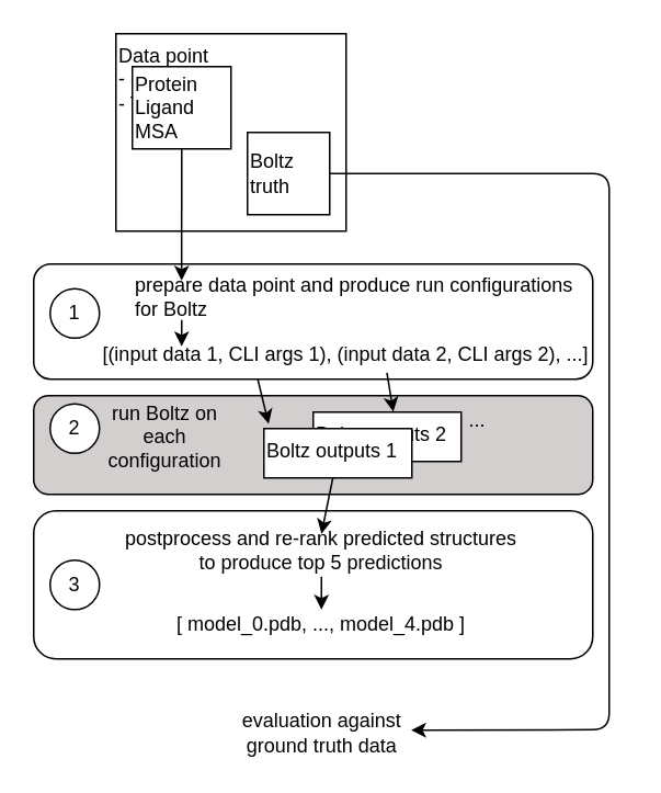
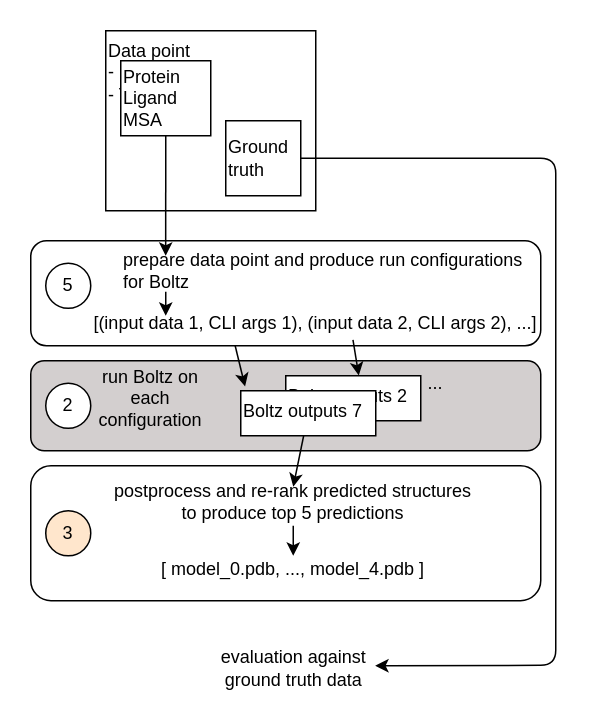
  <mxCell id="0" />
  <mxCell id="1" parent="0" />
  <mxCell id="2" value="" style="rounded=1;whiteSpace=wrap;html=1;" vertex="1" parent="1"><mxGeometry x="20" y="310" width="340" height="90" as="geometry" /></mxCell>
  <mxCell id="3" value="" style="rounded=1;html=1;whiteSpace=wrap;labelBackgroundColor=default;fillColor=#d3cfcf;" vertex="1" parent="1"><mxGeometry x="20" y="240" width="340" height="60" as="geometry" /></mxCell>
  <mxCell id="4" value="" style="rounded=1;whiteSpace=wrap;html=1;" vertex="1" parent="1"><mxGeometry x="20" y="160" width="340" height="70" as="geometry" /></mxCell>
  <mxCell id="5" value="&lt;font&gt;Data point&lt;/font&gt;&lt;div&gt;&lt;font&gt;- ID&lt;/font&gt;&lt;/div&gt;&lt;div style=&quot;padding-top: 0px; padding-right: 0px;&quot;&gt;&lt;font&gt;- Task type&lt;br&gt;&lt;/font&gt;&lt;div style=&quot;padding-top: 0px;&quot;&gt;&lt;br&gt;&lt;/div&gt;&lt;/div&gt;" style="rounded=0;whiteSpace=wrap;html=1;align=left;verticalAlign=top;" parent="1" vertex="1"><mxGeometry x="70" y="20" width="140" height="120" as="geometry" /></mxCell>
  <mxCell id="6" value="&lt;div style=&quot;padding-top: 0px; padding-right: 0px;&quot;&gt;&lt;div style=&quot;padding-top: 0px;&quot;&gt;Boltz outputs 2&lt;br&gt;&lt;/div&gt;&lt;/div&gt;" style="rounded=0;whiteSpace=wrap;html=1;align=left;verticalAlign=top;" parent="1" vertex="1"><mxGeometry x="190" y="250" width="90" height="30" as="geometry" /></mxCell>
  <mxCell id="7" style="edgeStyle=none;html=1;entryX=0.5;entryY=0;entryDx=0;entryDy=0;" parent="1" source="8" target="20" edge="1"><mxGeometry relative="1" as="geometry" /></mxCell>
- <mxCell id="8" value="&lt;div style=&quot;padding-top: 0px; padding-right: 0px;&quot;&gt;&lt;div style=&quot;padding-top: 0px;&quot;&gt;Boltz outputs 1&lt;/div&gt;&lt;/div&gt;" style="rounded=0;whiteSpace=wrap;html=1;align=left;verticalAlign=top;" parent="1" vertex="1"><mxGeometry x="160" y="260" width="90" height="30" as="geometry" /></mxCell>
+ <mxCell id="8" value="&lt;div style=&quot;padding-top: 0px; padding-right: 0px;&quot;&gt;&lt;div style=&quot;padding-top: 0px;&quot;&gt;Boltz outputs 7&lt;/div&gt;&lt;/div&gt;" style="rounded=0;whiteSpace=wrap;html=1;align=left;verticalAlign=top;" parent="1" vertex="1"><mxGeometry x="160" y="260" width="90" height="30" as="geometry" /></mxCell>
  <mxCell id="9" style="edgeStyle=none;html=1;entryX=0.111;entryY=0;entryDx=0;entryDy=0;entryPerimeter=0;" parent="1" source="10" target="13" edge="1"><mxGeometry relative="1" as="geometry" /></mxCell>
  <mxCell id="10" value="&lt;font&gt;Protein&lt;/font&gt;&lt;div&gt;&lt;font&gt;Ligand&lt;/font&gt;&lt;/div&gt;&lt;div&gt;&lt;font&gt;MSA&lt;/font&gt;&lt;/div&gt;" style="rounded=0;whiteSpace=wrap;html=1;align=left;fontColor=default;" parent="1" vertex="1"><mxGeometry x="80" y="40" width="60" height="50" as="geometry" /></mxCell>
  <mxCell id="11" style="edgeStyle=none;html=1;entryX=1.02;entryY=0.445;entryDx=0;entryDy=0;entryPerimeter=0;" parent="1" source="12" target="22" edge="1"><mxGeometry relative="1" as="geometry"><Array as="points"><mxPoint x="370" y="105" /><mxPoint x="370" y="443" /></Array></mxGeometry></mxCell>
- <mxCell id="12" value="&lt;font&gt;Boltz truth&lt;/font&gt;" style="rounded=0;whiteSpace=wrap;html=1;align=left;" parent="1" vertex="1"><mxGeometry x="150" y="80" width="50" height="50" as="geometry" /></mxCell>
+ <mxCell id="12" value="&lt;font&gt;Ground truth&lt;/font&gt;" style="rounded=0;whiteSpace=wrap;html=1;align=left;" parent="1" vertex="1"><mxGeometry x="150" y="80" width="50" height="50" as="geometry" /></mxCell>
  <mxCell id="13" value="&lt;font style=&quot;color: light-dark(rgb(0, 0, 0), rgb(204, 0, 102));&quot;&gt;prepare data point and produce run configurations for Boltz&lt;/font&gt;" style="text;html=1;align=left;verticalAlign=middle;whiteSpace=wrap;rounded=0;" parent="1" vertex="1"><mxGeometry x="80" y="170" width="270" height="20" as="geometry" /></mxCell>
  <mxCell id="14" value="&lt;font style=&quot;color: light-dark(rgb(0, 0, 0), rgb(255, 255, 255));&quot;&gt;[(input data 1, CLI args 1), (input data 2, CLI args 2), ...]&lt;/font&gt;" style="text;html=1;align=center;verticalAlign=middle;whiteSpace=wrap;rounded=0;" parent="1" vertex="1"><mxGeometry x="40" y="200" width="340" height="30" as="geometry" /></mxCell>
  <mxCell id="15" style="edgeStyle=none;html=1;" parent="1" edge="1"><mxGeometry relative="1" as="geometry"><mxPoint x="110" y="194" as="sourcePoint" /><mxPoint x="110" y="210" as="targetPoint" /></mxGeometry></mxCell>
  <mxCell id="16" value="..." style="text;html=1;align=center;verticalAlign=middle;whiteSpace=wrap;rounded=0;" parent="1" vertex="1"><mxGeometry x="260" y="240" width="60" height="30" as="geometry" /></mxCell>
  <mxCell id="17" value="" style="endArrow=classic;html=1;exitX=0.342;exitY=1;exitDx=0;exitDy=0;entryX=0.032;entryY=-0.094;entryDx=0;entryDy=0;exitPerimeter=0;entryPerimeter=0;" parent="1" source="14" target="8" edge="1"><mxGeometry width="50" height="50" relative="1" as="geometry"><mxPoint x="270" y="200" as="sourcePoint" /><mxPoint x="320" y="150" as="targetPoint" /></mxGeometry></mxCell>
  <mxCell id="18" value="" style="endArrow=classic;html=1;exitX=0.573;exitY=0.867;exitDx=0;exitDy=0;entryX=0.541;entryY=-0.004;entryDx=0;entryDy=0;exitPerimeter=0;entryPerimeter=0;" parent="1" source="14" target="6" edge="1"><mxGeometry width="50" height="50" relative="1" as="geometry"><mxPoint x="143" y="230" as="sourcePoint" /><mxPoint x="190" y="260" as="targetPoint" /></mxGeometry></mxCell>
  <mxCell id="19" style="edgeStyle=none;html=1;" parent="1" edge="1"><mxGeometry relative="1" as="geometry"><mxPoint x="195" y="350" as="sourcePoint" /><mxPoint x="195" y="370" as="targetPoint" /></mxGeometry></mxCell>
  <mxCell id="20" value="&lt;font style=&quot;color: light-dark(rgb(0, 0, 0), rgb(204, 0, 102));&quot;&gt;postprocess and re-rank predicted structures&lt;br&gt;to produce top 5 predictions&lt;br&gt;&lt;/font&gt;" style="text;html=1;align=center;verticalAlign=middle;whiteSpace=wrap;rounded=0;" parent="1" vertex="1"><mxGeometry x="70" y="324" width="250" height="20" as="geometry" /></mxCell>
  <mxCell id="21" value="&lt;font style=&quot;color: light-dark(rgb(0, 0, 0), rgb(255, 255, 255));&quot;&gt;[ model_0.pdb, ..., model_4.pdb ]&lt;/font&gt;" style="text;html=1;align=center;verticalAlign=middle;whiteSpace=wrap;rounded=0;" parent="1" vertex="1"><mxGeometry x="30" y="364" width="330" height="30" as="geometry" /></mxCell>
  <mxCell id="22" value="evaluation against ground truth data" style="text;html=1;align=center;verticalAlign=middle;whiteSpace=wrap;rounded=0;" parent="1" vertex="1"><mxGeometry x="142.5" y="430" width="105" height="30" as="geometry" /></mxCell>
- <mxCell id="23" value="1" style="ellipse;whiteSpace=wrap;html=1;aspect=fixed;" parent="1" vertex="1"><mxGeometry x="30" y="175" width="30" height="30" as="geometry" /></mxCell>
- <mxCell id="24" value="2" style="ellipse;whiteSpace=wrap;html=1;aspect=fixed;" parent="1" vertex="1"><mxGeometry x="30" y="245" width="30" height="30" as="geometry" /></mxCell>
- <mxCell id="25" value="3" style="ellipse;whiteSpace=wrap;html=1;aspect=fixed;" parent="1" vertex="1"><mxGeometry x="30" y="340" width="30" height="30" as="geometry" /></mxCell>
+ <mxCell id="23" value="5" style="ellipse;whiteSpace=wrap;html=1;aspect=fixed;" parent="1" vertex="1"><mxGeometry x="30" y="175" width="30" height="30" as="geometry" /></mxCell>
+ <mxCell id="24" value="2" style="ellipse;whiteSpace=wrap;html=1;aspect=fixed;" parent="1" vertex="1"><mxGeometry x="30" y="255" width="30" height="30" as="geometry" /></mxCell>
+ <mxCell id="25" value="3" style="ellipse;whiteSpace=wrap;html=1;aspect=fixed;fillColor=#ffe6cc;" parent="1" vertex="1"><mxGeometry x="30" y="340" width="30" height="30" as="geometry" /></mxCell>
  <mxCell id="26" value="&lt;font style=&quot;color: light-dark(rgb(0, 0, 0), rgb(204, 0, 102));&quot;&gt;run Boltz on each configuration&lt;/font&gt;" style="text;html=1;align=center;verticalAlign=middle;whiteSpace=wrap;rounded=0;" vertex="1" parent="1"><mxGeometry x="70" y="255" width="60" height="20" as="geometry" /></mxCell>
